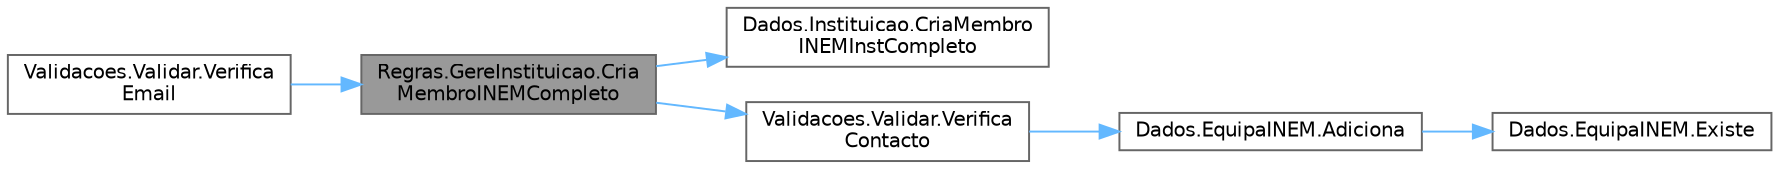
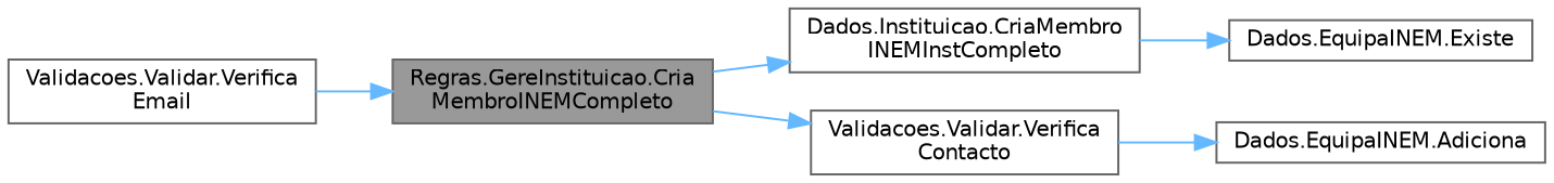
  digraph {
    rankdir=LR
    node [color=grey40 fillcolor=white fontname=Helvetica fontsize=10 shape=box style=filled]
    edge [color=steelblue1 fontname=Helvetica fontsize=10 labelfontname=Helvetica labelfontsize=10 style=solid]
    n1 [color=gray40 fillcolor=grey60 fontcolor=black height=0.2 label="Regras.GereInstituicao.Cria\lMembroINEMCompleto" width=0.4]
    n2 [height=0.2 label="Dados.Instituicao.CriaMembro\lINEMInstCompleto" width=0.4]
    n3 [height=0.2 label="Validacoes.Validar.Verifica\lContacto" width=0.4]
    n4 [height=0.2 label="Dados.EquipaINEM.Adiciona" width=0.4]
    n5 [height=0.2 label="Validacoes.Validar.Verifica\lEmail" width=0.4]
    n6 [height=0.2 label="Dados.EquipaINEM.Existe" width=0.4]
    n1 -> n2
    n1 -> n3
    n3 -> n4
-   n4 -> n6
+   n2 -> n6
    n5 -> n1
  }
